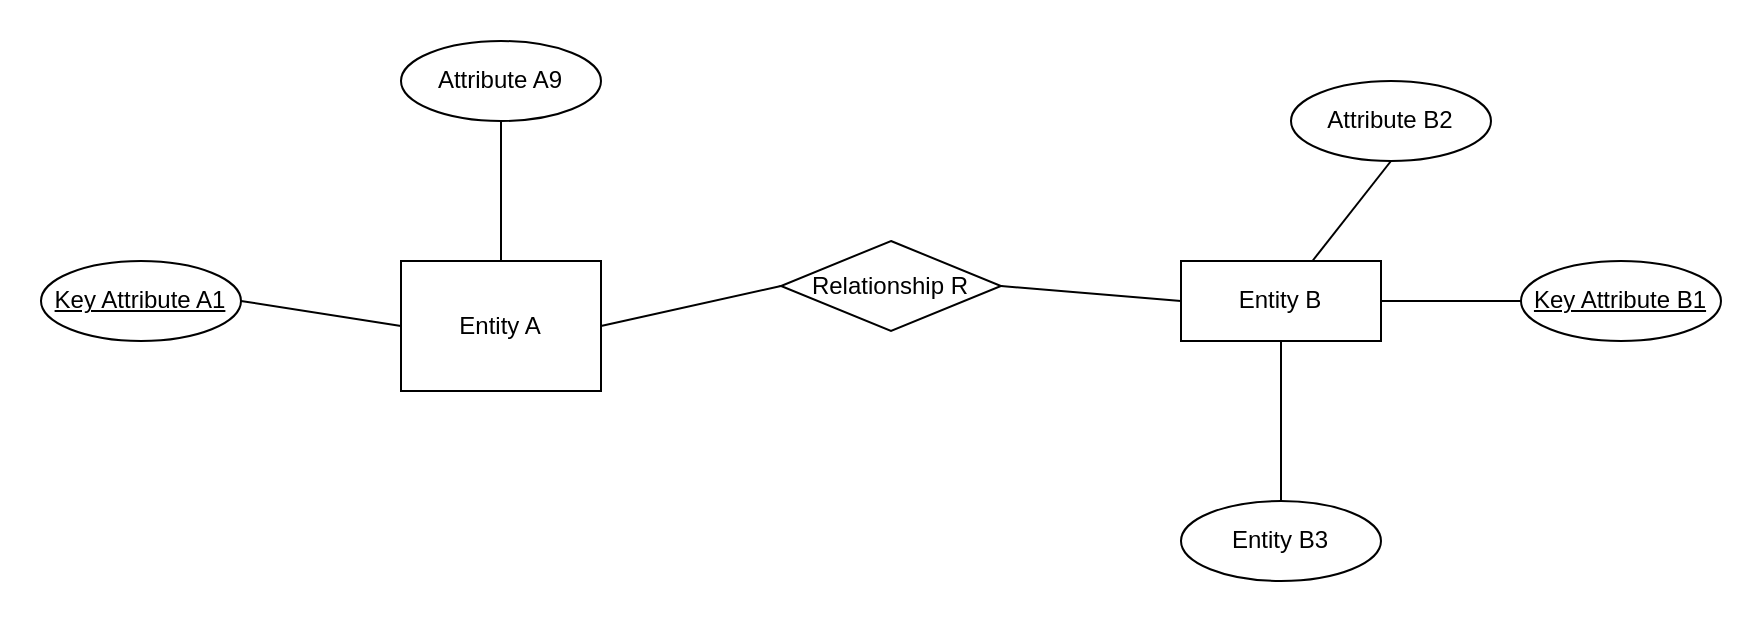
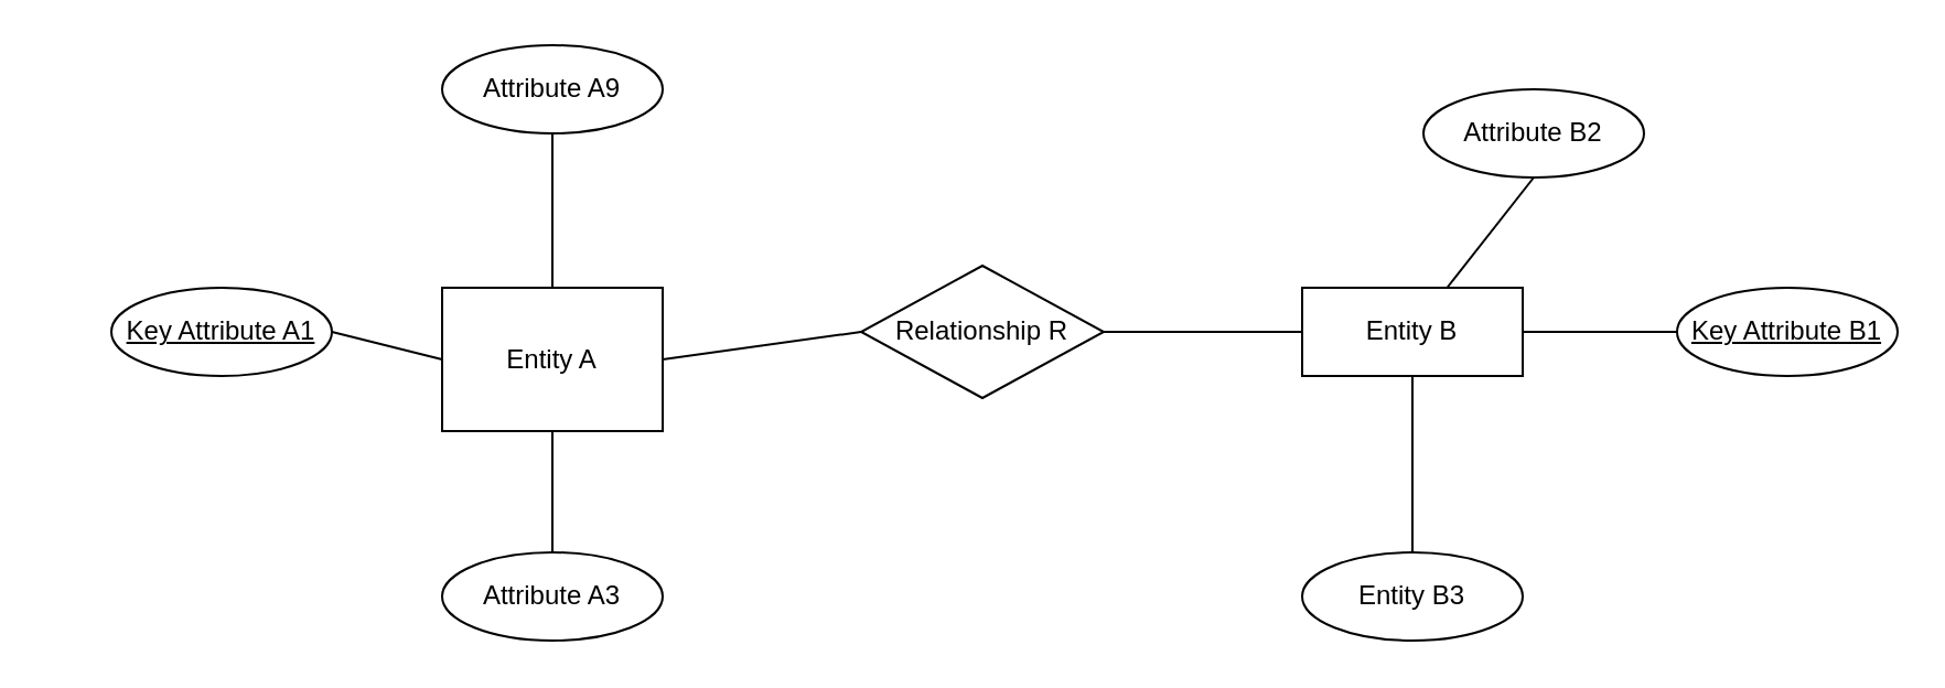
  <mxCell id="0" />
  <mxCell id="1" parent="0" />
  <mxCell id="2" value="Entity A" style="whiteSpace=wrap;html=1;align=center;" vertex="1" parent="1"><mxGeometry x="200" y="130" width="100" height="65" as="geometry" /></mxCell>
  <mxCell id="3" value="Entity B" style="whiteSpace=wrap;html=1;align=center;" vertex="1" parent="1"><mxGeometry x="590" y="130" width="100" height="40" as="geometry" /></mxCell>
  <mxCell id="4" value="Attribute A9" style="ellipse;whiteSpace=wrap;html=1;align=center;" vertex="1" parent="1"><mxGeometry x="200" y="20" width="100" height="40" as="geometry" /></mxCell>
- <mxCell id="6" value="Key Attribute A1" style="ellipse;whiteSpace=wrap;html=1;align=center;fontStyle=4;" vertex="1" parent="1"><mxGeometry x="20" y="130" width="100" height="40" as="geometry" /></mxCell>
+ <mxCell id="5" value="Attribute A3" style="ellipse;whiteSpace=wrap;html=1;align=center;" vertex="1" parent="1"><mxGeometry x="200" y="250" width="100" height="40" as="geometry" /></mxCell>
+ <mxCell id="6" value="Key Attribute A1" style="ellipse;whiteSpace=wrap;html=1;align=center;fontStyle=4;" vertex="1" parent="1"><mxGeometry x="50" y="130" width="100" height="40" as="geometry" /></mxCell>
  <mxCell id="7" value="Key Attribute B1" style="ellipse;whiteSpace=wrap;html=1;align=center;fontStyle=4;" vertex="1" parent="1"><mxGeometry x="760" y="130" width="100" height="40" as="geometry" /></mxCell>
  <mxCell id="8" value="Entity B3" style="ellipse;whiteSpace=wrap;html=1;align=center;" vertex="1" parent="1"><mxGeometry x="590" y="250" width="100" height="40" as="geometry" /></mxCell>
  <mxCell id="9" value="Attribute B2" style="ellipse;whiteSpace=wrap;html=1;align=center;" vertex="1" parent="1"><mxGeometry x="645" y="40" width="100" height="40" as="geometry" /></mxCell>
- <mxCell id="10" value="Relationship R" style="shape=rhombus;html=1;dashed=0;whiteSpace=wrap;perimeter=rhombusPerimeter;" vertex="1" parent="1"><mxGeometry x="390" y="120" width="110" height="45" as="geometry" /></mxCell>
+ <mxCell id="10" value="Relationship R" style="shape=rhombus;html=1;dashed=0;whiteSpace=wrap;perimeter=rhombusPerimeter;" vertex="1" parent="1"><mxGeometry x="390" y="120" width="110" height="60" as="geometry" /></mxCell>
  <mxCell id="11" value="" style="endArrow=none;html=1;rounded=0;exitX=0.5;exitY=1;exitDx=0;exitDy=0;" edge="1" parent="1" source="4" target="2"><mxGeometry width="50" height="50" relative="1" as="geometry"><mxPoint x="460" y="210" as="sourcePoint" /><mxPoint x="510" y="160" as="targetPoint" /></mxGeometry></mxCell>
  <mxCell id="12" value="" style="endArrow=none;html=1;rounded=0;exitX=1;exitY=0.5;exitDx=0;exitDy=0;entryX=0;entryY=0.5;entryDx=0;entryDy=0;" edge="1" parent="1" source="6" target="2"><mxGeometry width="50" height="50" relative="1" as="geometry"><mxPoint x="260" y="70" as="sourcePoint" /><mxPoint x="260" y="140" as="targetPoint" /></mxGeometry></mxCell>
+ <mxCell id="13" value="" style="endArrow=none;html=1;rounded=0;exitX=0.5;exitY=0;exitDx=0;exitDy=0;entryX=0.5;entryY=1;entryDx=0;entryDy=0;" edge="1" parent="1" source="5" target="2"><mxGeometry width="50" height="50" relative="1" as="geometry"><mxPoint x="130" y="160" as="sourcePoint" /><mxPoint x="210" y="160" as="targetPoint" /></mxGeometry></mxCell>
  <mxCell id="14" value="" style="endArrow=none;html=1;rounded=0;exitX=0;exitY=0.5;exitDx=0;exitDy=0;entryX=1;entryY=0.5;entryDx=0;entryDy=0;" edge="1" parent="1" source="10" target="2"><mxGeometry width="50" height="50" relative="1" as="geometry"><mxPoint x="140" y="170" as="sourcePoint" /><mxPoint x="220" y="170" as="targetPoint" /></mxGeometry></mxCell>
  <mxCell id="15" value="" style="endArrow=none;html=1;rounded=0;exitX=0;exitY=0.5;exitDx=0;exitDy=0;entryX=1;entryY=0.5;entryDx=0;entryDy=0;" edge="1" parent="1" source="3" target="10"><mxGeometry width="50" height="50" relative="1" as="geometry"><mxPoint x="150" y="180" as="sourcePoint" /><mxPoint x="230" y="180" as="targetPoint" /></mxGeometry></mxCell>
  <mxCell id="16" value="" style="endArrow=none;html=1;rounded=0;entryX=0.5;entryY=1;entryDx=0;entryDy=0;" edge="1" parent="1" source="3" target="9"><mxGeometry width="50" height="50" relative="1" as="geometry"><mxPoint x="160" y="190" as="sourcePoint" /><mxPoint x="240" y="190" as="targetPoint" /></mxGeometry></mxCell>
  <mxCell id="17" value="" style="endArrow=none;html=1;rounded=0;exitX=0.5;exitY=0;exitDx=0;exitDy=0;entryX=0.5;entryY=1;entryDx=0;entryDy=0;" edge="1" parent="1" source="8" target="3"><mxGeometry width="50" height="50" relative="1" as="geometry"><mxPoint x="170" y="200" as="sourcePoint" /><mxPoint x="250" y="200" as="targetPoint" /></mxGeometry></mxCell>
  <mxCell id="18" value="" style="endArrow=none;html=1;rounded=0;exitX=0;exitY=0.5;exitDx=0;exitDy=0;entryX=1;entryY=0.5;entryDx=0;entryDy=0;" edge="1" parent="1" source="7" target="3"><mxGeometry width="50" height="50" relative="1" as="geometry"><mxPoint x="650" y="260" as="sourcePoint" /><mxPoint x="650" y="180" as="targetPoint" /></mxGeometry></mxCell>
